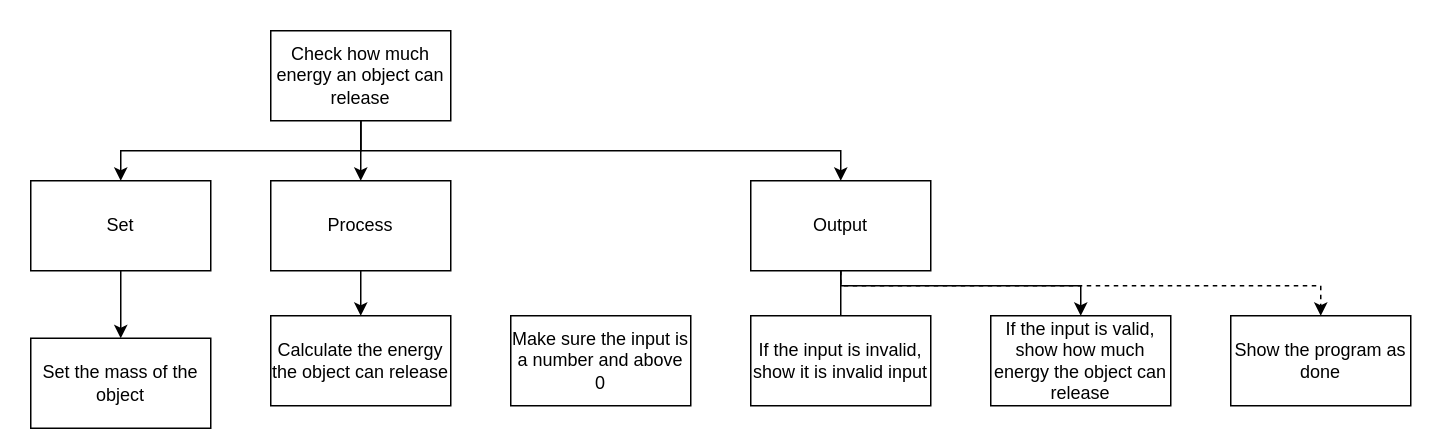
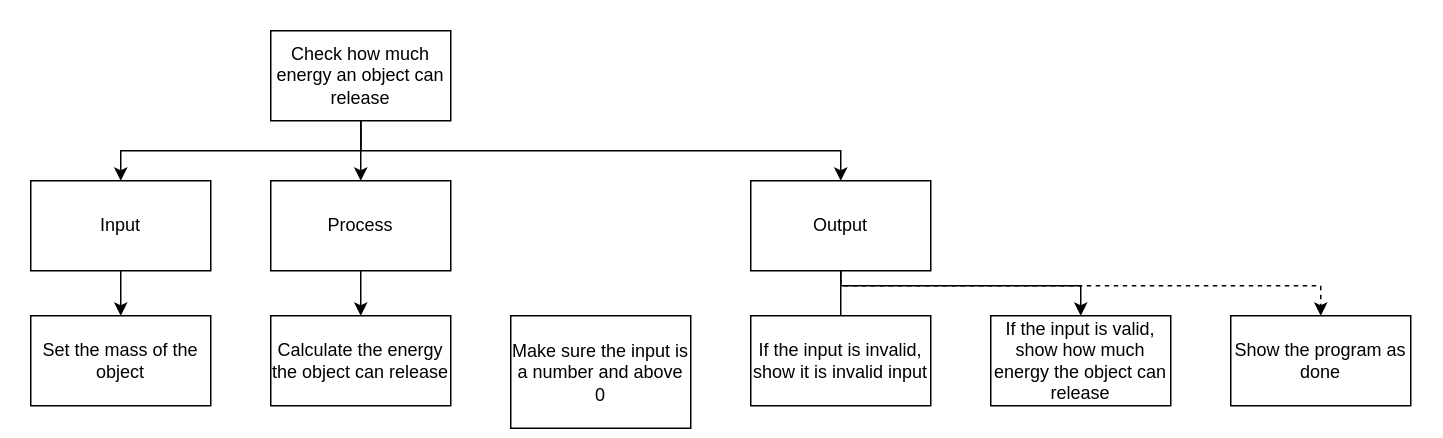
  <mxCell id="0" />
  <mxCell id="1" parent="0" />
  <mxCell id="2" style="edgeStyle=none;html=1;entryX=0.5;entryY=0;entryDx=0;entryDy=0;rounded=0;" parent="1" source="5" target="7" edge="1"><mxGeometry relative="1" as="geometry"><Array as="points"><mxPoint x="240" y="100" /><mxPoint x="80" y="100" /></Array></mxGeometry></mxCell>
  <mxCell id="3" style="edgeStyle=none;rounded=0;html=1;entryX=0.5;entryY=0;entryDx=0;entryDy=0;" parent="1" source="5" target="9" edge="1"><mxGeometry relative="1" as="geometry" /></mxCell>
  <mxCell id="4" style="edgeStyle=none;rounded=0;html=1;entryX=0.5;entryY=0;entryDx=0;entryDy=0;" parent="1" source="5" target="13" edge="1"><mxGeometry relative="1" as="geometry"><Array as="points"><mxPoint x="240" y="100" /><mxPoint x="560" y="100" /></Array></mxGeometry></mxCell>
  <mxCell id="5" value="Check how much energy an object can release" style="rounded=0;whiteSpace=wrap;html=1;" parent="1" vertex="1"><mxGeometry x="180" y="20" width="120" height="60" as="geometry" /></mxCell>
  <mxCell id="6" style="edgeStyle=none;rounded=0;html=1;entryX=0.5;entryY=0;entryDx=0;entryDy=0;" parent="1" source="7" target="14" edge="1"><mxGeometry relative="1" as="geometry" /></mxCell>
- <mxCell id="7" value="Set" style="rounded=0;whiteSpace=wrap;html=1;" parent="1" vertex="1"><mxGeometry x="20" y="120" width="120" height="60" as="geometry" /></mxCell>
+ <mxCell id="7" value="Input" style="rounded=0;whiteSpace=wrap;html=1;" parent="1" vertex="1"><mxGeometry x="20" y="120" width="120" height="60" as="geometry" /></mxCell>
  <mxCell id="8" style="edgeStyle=none;rounded=0;html=1;entryX=0.5;entryY=0;entryDx=0;entryDy=0;" parent="1" source="9" target="15" edge="1"><mxGeometry relative="1" as="geometry" /></mxCell>
  <mxCell id="9" value="Process" style="rounded=0;whiteSpace=wrap;html=1;" parent="1" vertex="1"><mxGeometry x="180" y="120" width="120" height="60" as="geometry" /></mxCell>
  <mxCell id="10" style="edgeStyle=none;rounded=0;html=1;entryX=0.5;entryY=0;entryDx=0;entryDy=0;endArrow=none;" parent="1" source="13" target="16" edge="1"><mxGeometry relative="1" as="geometry" /></mxCell>
  <mxCell id="11" style="edgeStyle=none;rounded=0;html=1;entryX=0.5;entryY=0;entryDx=0;entryDy=0;dashed=1;" parent="1" source="13" target="17" edge="1"><mxGeometry relative="1" as="geometry"><Array as="points"><mxPoint x="560" y="190" /><mxPoint x="880" y="190" /></Array></mxGeometry></mxCell>
  <mxCell id="12" style="edgeStyle=none;rounded=0;html=1;entryX=0.5;entryY=0;entryDx=0;entryDy=0;" edge="1" parent="1" source="13" target="19"><mxGeometry relative="1" as="geometry"><Array as="points"><mxPoint x="560" y="190" /><mxPoint x="720" y="190" /></Array></mxGeometry></mxCell>
  <mxCell id="13" value="Output" style="rounded=0;whiteSpace=wrap;html=1;" parent="1" vertex="1"><mxGeometry x="500" y="120" width="120" height="60" as="geometry" /></mxCell>
- <mxCell id="14" value="Set the mass of the object" style="rounded=0;whiteSpace=wrap;html=1;" parent="1" vertex="1"><mxGeometry x="20" y="225" width="120" height="60" as="geometry" /></mxCell>
+ <mxCell id="14" value="Set the mass of the object" style="rounded=0;whiteSpace=wrap;html=1;" parent="1" vertex="1"><mxGeometry x="20" y="210" width="120" height="60" as="geometry" /></mxCell>
  <mxCell id="15" value="Calculate the energy the object can release" style="rounded=0;whiteSpace=wrap;html=1;" parent="1" vertex="1"><mxGeometry x="180" y="210" width="120" height="60" as="geometry" /></mxCell>
  <mxCell id="16" value="If the input is invalid, show it is invalid input" style="rounded=0;whiteSpace=wrap;html=1;" parent="1" vertex="1"><mxGeometry x="500" y="210" width="120" height="60" as="geometry" /></mxCell>
  <mxCell id="17" value="Show the program as done" style="rounded=0;whiteSpace=wrap;html=1;" parent="1" vertex="1"><mxGeometry x="820" y="210" width="120" height="60" as="geometry" /></mxCell>
- <mxCell id="18" value="Make sure the input is a number and above 0" style="rounded=0;whiteSpace=wrap;html=1;" vertex="1" parent="1"><mxGeometry x="340" y="210" width="120" height="60" as="geometry" /></mxCell>
+ <mxCell id="18" value="Make sure the input is a number and above 0" style="rounded=0;whiteSpace=wrap;html=1;" vertex="1" parent="1"><mxGeometry x="340" y="210" width="120" height="75" as="geometry" /></mxCell>
  <mxCell id="19" value="If the input is valid, show how much energy the object can release" style="rounded=0;whiteSpace=wrap;html=1;" vertex="1" parent="1"><mxGeometry x="660" y="210" width="120" height="60" as="geometry" /></mxCell>
